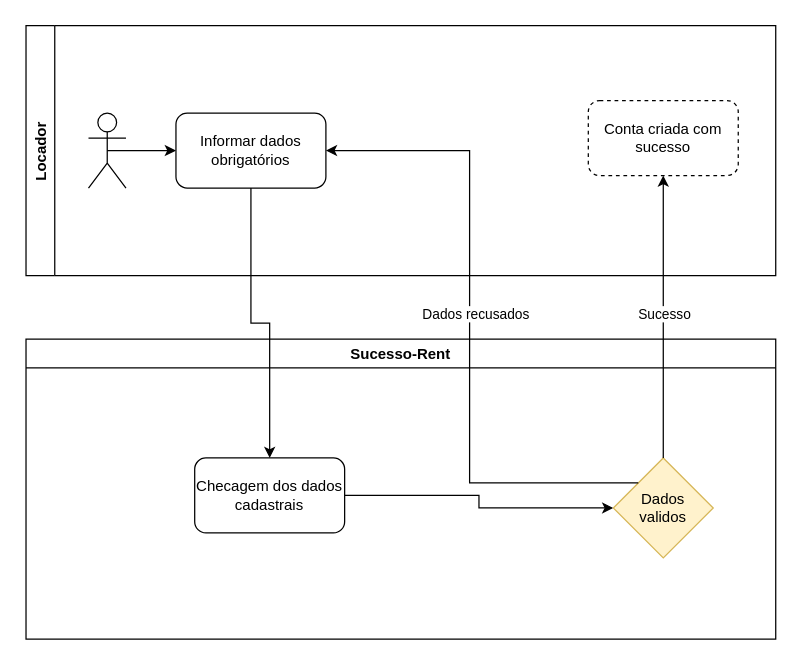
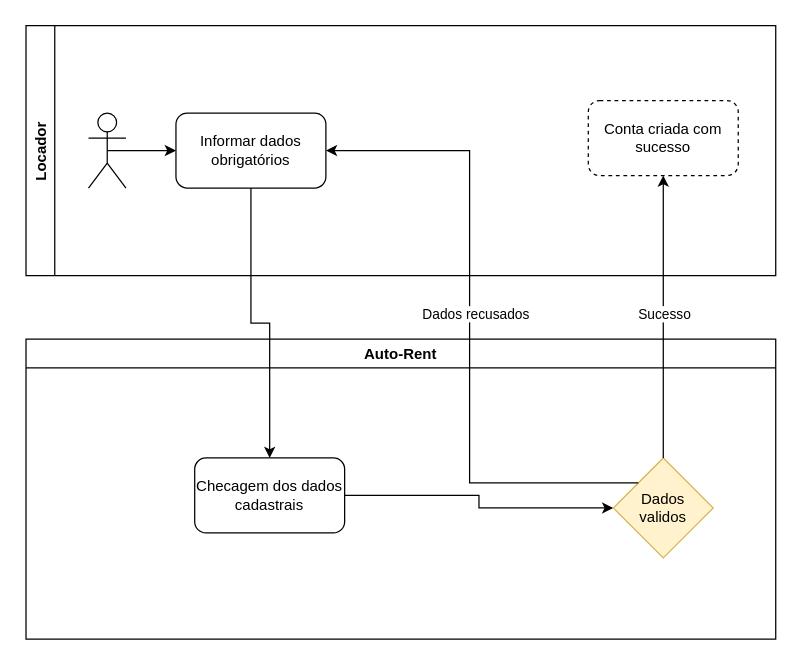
  <mxCell id="0" />
  <mxCell id="1" parent="0" />
  <mxCell id="2" value="Locador" style="swimlane;horizontal=0;startSize=23;" vertex="1" parent="1"><mxGeometry x="20" y="20" width="600" height="200" as="geometry"><mxRectangle x="40" y="40" width="30" height="70" as="alternateBounds" /></mxGeometry></mxCell>
  <mxCell id="3" style="edgeStyle=orthogonalEdgeStyle;rounded=0;orthogonalLoop=1;jettySize=auto;html=1;exitX=0.5;exitY=0.5;exitDx=0;exitDy=0;exitPerimeter=0;entryX=0;entryY=0.5;entryDx=0;entryDy=0;" edge="1" parent="2" source="4" target="5"><mxGeometry relative="1" as="geometry" /></mxCell>
  <mxCell id="4" value="" style="shape=umlActor;verticalLabelPosition=bottom;verticalAlign=top;html=1;outlineConnect=0;" vertex="1" parent="2"><mxGeometry x="50" y="70" width="30" height="60" as="geometry" /></mxCell>
  <mxCell id="5" value="Informar dados obrigatórios" style="rounded=1;whiteSpace=wrap;html=1;" vertex="1" parent="2"><mxGeometry x="120" y="70" width="120" height="60" as="geometry" /></mxCell>
  <mxCell id="6" value="Conta criada com sucesso" style="rounded=1;whiteSpace=wrap;html=1;dashed=1;" vertex="1" parent="2"><mxGeometry x="450" y="60" width="120" height="60" as="geometry" /></mxCell>
- <mxCell id="7" value="Sucesso-Rent" style="swimlane;" vertex="1" parent="1"><mxGeometry x="20" y="271" width="600" height="240" as="geometry" /></mxCell>
+ <mxCell id="7" value="Auto-Rent" style="swimlane;" vertex="1" parent="1"><mxGeometry x="20" y="271" width="600" height="240" as="geometry" /></mxCell>
  <mxCell id="8" style="edgeStyle=orthogonalEdgeStyle;rounded=0;orthogonalLoop=1;jettySize=auto;html=1;entryX=0;entryY=0.5;entryDx=0;entryDy=0;" edge="1" parent="7" source="9" target="10"><mxGeometry relative="1" as="geometry" /></mxCell>
  <mxCell id="9" value="Checagem dos dados cadastrais" style="rounded=1;whiteSpace=wrap;html=1;" vertex="1" parent="7"><mxGeometry x="135" y="95" width="120" height="60" as="geometry" /></mxCell>
  <mxCell id="10" value="Dados &lt;br&gt;validos" style="rhombus;whiteSpace=wrap;html=1;fillColor=#fff2cc;strokeColor=#d6b656;" vertex="1" parent="7"><mxGeometry x="470" y="95" width="80" height="80" as="geometry" /></mxCell>
  <mxCell id="11" style="edgeStyle=orthogonalEdgeStyle;rounded=0;orthogonalLoop=1;jettySize=auto;html=1;entryX=0.5;entryY=0;entryDx=0;entryDy=0;" edge="1" parent="1" source="5" target="9"><mxGeometry relative="1" as="geometry" /></mxCell>
  <mxCell id="12" style="edgeStyle=orthogonalEdgeStyle;rounded=0;orthogonalLoop=1;jettySize=auto;html=1;entryX=0.5;entryY=1;entryDx=0;entryDy=0;" edge="1" parent="1" source="10" target="6"><mxGeometry relative="1" as="geometry" /></mxCell>
  <mxCell id="13" value="Sucesso" style="edgeLabel;html=1;align=center;verticalAlign=middle;resizable=0;points=[];" vertex="1" connectable="0" parent="12"><mxGeometry x="0.176" y="-1" relative="1" as="geometry"><mxPoint x="-1" y="17" as="offset" /></mxGeometry></mxCell>
  <mxCell id="14" style="edgeStyle=orthogonalEdgeStyle;rounded=0;orthogonalLoop=1;jettySize=auto;html=1;exitX=0;exitY=0;exitDx=0;exitDy=0;entryX=1;entryY=0.5;entryDx=0;entryDy=0;" edge="1" parent="1" source="10" target="5"><mxGeometry relative="1" as="geometry" /></mxCell>
  <mxCell id="15" value="Dados recusados" style="edgeLabel;html=1;align=center;verticalAlign=middle;resizable=0;points=[];" vertex="1" connectable="0" parent="14"><mxGeometry x="0.107" y="-4" relative="1" as="geometry"><mxPoint y="15" as="offset" /></mxGeometry></mxCell>
